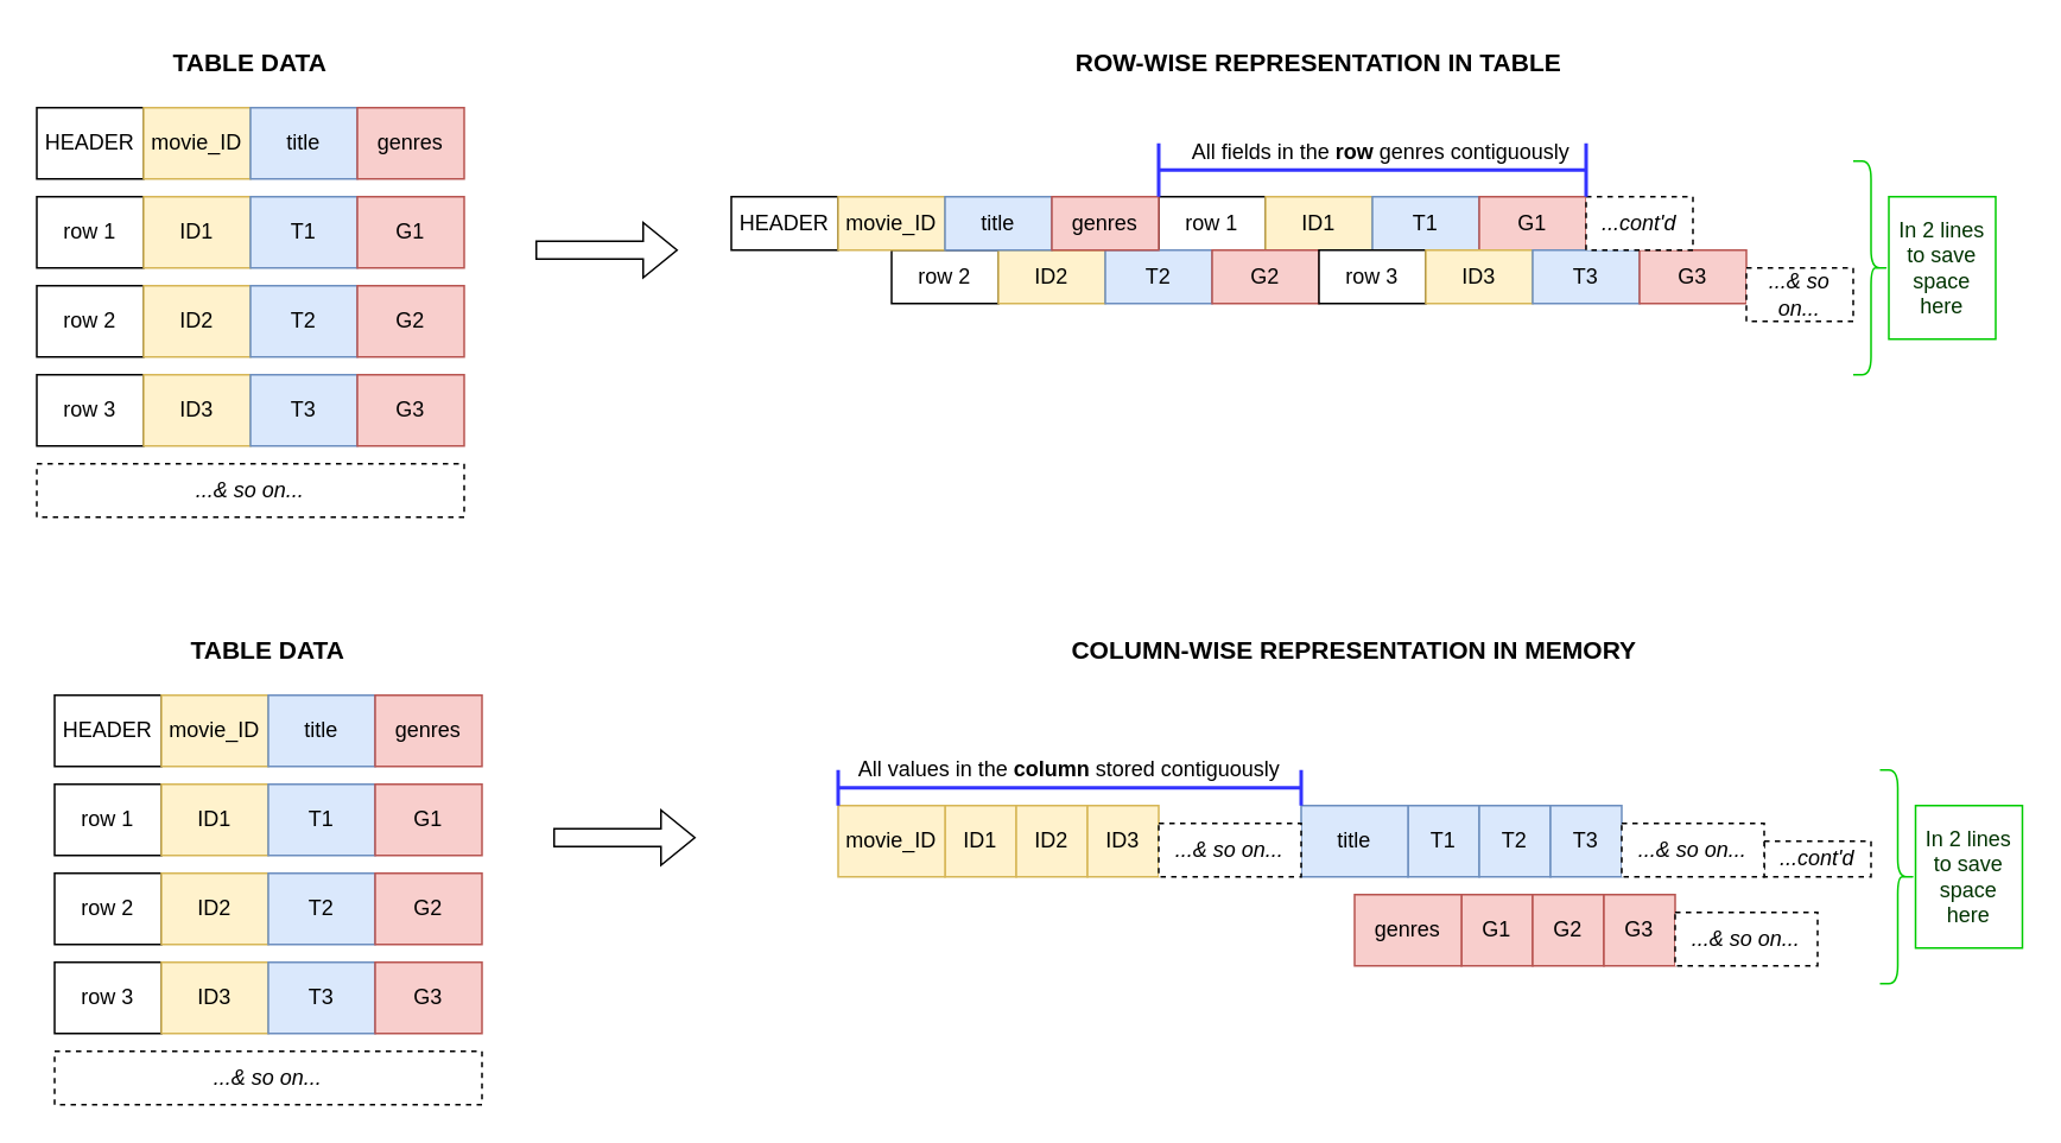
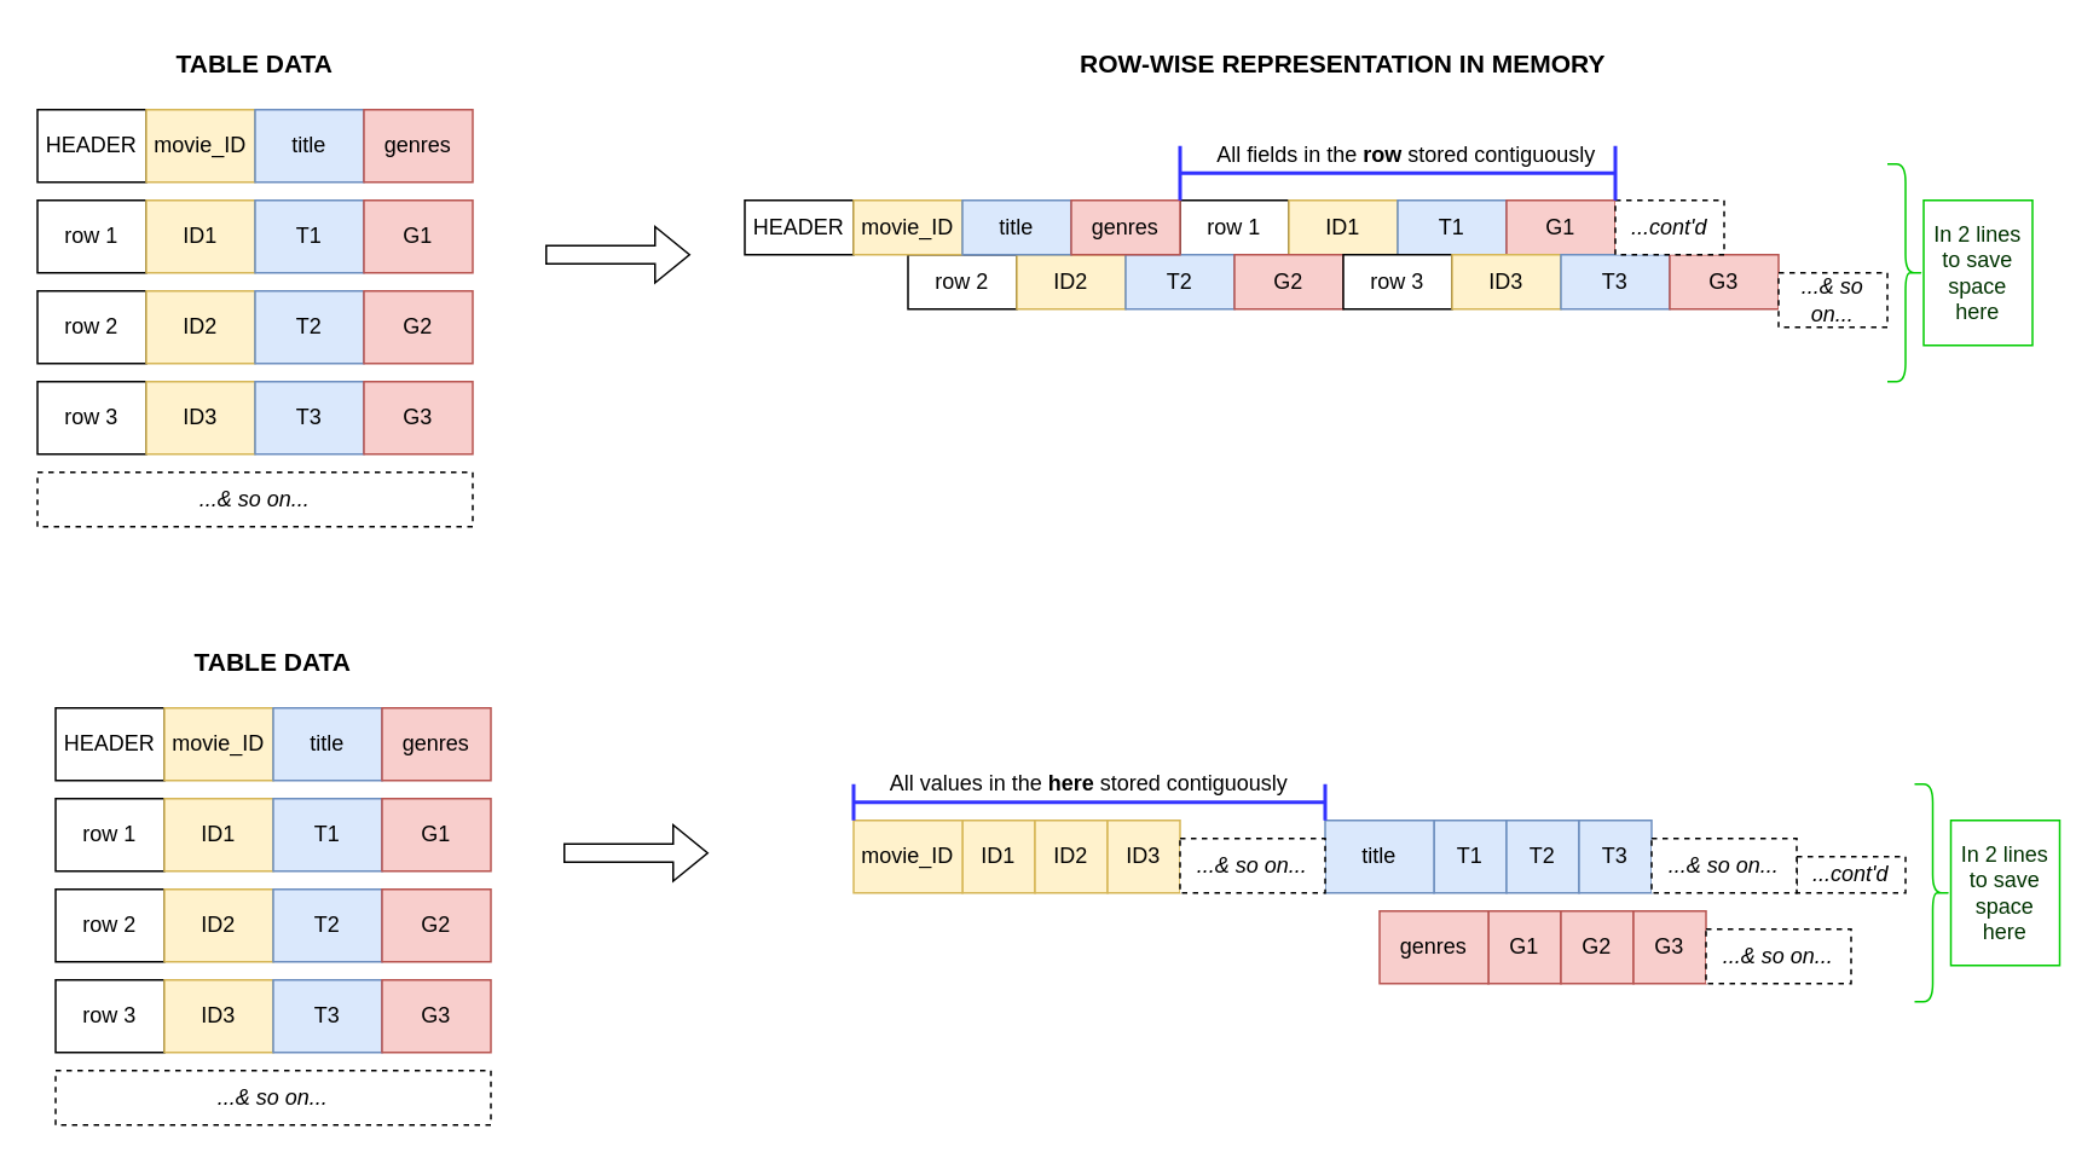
  <mxCell id="0" />
  <mxCell id="1" parent="0" />
  <mxCell id="2" value="" style="group" vertex="1" connectable="0" parent="1"><mxGeometry x="30" y="350" width="1105" height="270" as="geometry" /></mxCell>
  <mxCell id="3" value="" style="shape=flexArrow;endArrow=classic;html=1;rounded=0;" edge="1" parent="2"><mxGeometry width="50" height="50" relative="1" as="geometry"><mxPoint x="280" y="120" as="sourcePoint" /><mxPoint x="360" y="120" as="targetPoint" /></mxGeometry></mxCell>
  <mxCell id="4" value="TABLE DATA" style="text;html=1;strokeColor=none;fillColor=none;align=center;verticalAlign=middle;whiteSpace=wrap;rounded=0;fontStyle=1;fontSize=14;" vertex="1" parent="2"><mxGeometry x="60" width="120" height="30" as="geometry" /></mxCell>
- <mxCell id="5" value="COLUMN-WISE REPRESENTATION IN MEMORY" style="text;html=1;strokeColor=none;fillColor=none;align=center;verticalAlign=middle;whiteSpace=wrap;rounded=0;fontStyle=1;fontSize=14;" vertex="1" parent="2"><mxGeometry x="550" width="360" height="30" as="geometry" /></mxCell>
  <mxCell id="6" value="" style="group" vertex="1" connectable="0" parent="2"><mxGeometry x="440" y="102" width="580" height="90" as="geometry" /></mxCell>
  <mxCell id="7" value="ID1" style="rounded=0;whiteSpace=wrap;html=1;fillColor=#fff2cc;strokeColor=#d6b656;" vertex="1" parent="6"><mxGeometry x="60" width="40" height="40" as="geometry" /></mxCell>
  <mxCell id="8" value="T1" style="rounded=0;whiteSpace=wrap;html=1;fillColor=#dae8fc;strokeColor=#6c8ebf;" vertex="1" parent="6"><mxGeometry x="320" width="40" height="40" as="geometry" /></mxCell>
  <mxCell id="9" value="G1" style="rounded=0;whiteSpace=wrap;html=1;fillColor=#f8cecc;strokeColor=#b85450;" vertex="1" parent="6"><mxGeometry x="350" y="50" width="40" height="40" as="geometry" /></mxCell>
  <mxCell id="10" value="ID2" style="rounded=0;whiteSpace=wrap;html=1;fillColor=#fff2cc;strokeColor=#d6b656;" vertex="1" parent="6"><mxGeometry x="100" width="40" height="40" as="geometry" /></mxCell>
  <mxCell id="11" value="T2" style="rounded=0;whiteSpace=wrap;html=1;fillColor=#dae8fc;strokeColor=#6c8ebf;" vertex="1" parent="6"><mxGeometry x="360" width="40" height="40" as="geometry" /></mxCell>
  <mxCell id="12" value="G2" style="rounded=0;whiteSpace=wrap;html=1;fillColor=#f8cecc;strokeColor=#b85450;" vertex="1" parent="6"><mxGeometry x="390" y="50" width="40" height="40" as="geometry" /></mxCell>
  <mxCell id="13" value="ID3" style="rounded=0;whiteSpace=wrap;html=1;fillColor=#fff2cc;strokeColor=#d6b656;" vertex="1" parent="6"><mxGeometry x="140" width="40" height="40" as="geometry" /></mxCell>
  <mxCell id="14" value="T3" style="rounded=0;whiteSpace=wrap;html=1;fillColor=#dae8fc;strokeColor=#6c8ebf;" vertex="1" parent="6"><mxGeometry x="400" width="40" height="40" as="geometry" /></mxCell>
  <mxCell id="15" value="G3" style="rounded=0;whiteSpace=wrap;html=1;fillColor=#f8cecc;strokeColor=#b85450;" vertex="1" parent="6"><mxGeometry x="430" y="50" width="40" height="40" as="geometry" /></mxCell>
  <mxCell id="16" value="movie_ID" style="rounded=0;whiteSpace=wrap;html=1;fillColor=#fff2cc;strokeColor=#d6b656;" vertex="1" parent="6"><mxGeometry width="60" height="40" as="geometry" /></mxCell>
  <mxCell id="17" value="title" style="rounded=0;whiteSpace=wrap;html=1;fillColor=#dae8fc;strokeColor=#6c8ebf;" vertex="1" parent="6"><mxGeometry x="260" width="60" height="40" as="geometry" /></mxCell>
  <mxCell id="18" value="genres" style="rounded=0;whiteSpace=wrap;html=1;fillColor=#f8cecc;strokeColor=#b85450;" vertex="1" parent="6"><mxGeometry x="290" y="50" width="60" height="40" as="geometry" /></mxCell>
  <mxCell id="19" value="...&amp;amp; so on..." style="rounded=0;whiteSpace=wrap;html=1;fontStyle=2;dashed=1;" vertex="1" parent="6"><mxGeometry x="180" y="10" width="80" height="30" as="geometry" /></mxCell>
  <mxCell id="20" value="...cont'd" style="rounded=0;whiteSpace=wrap;html=1;fontStyle=2;dashed=1;" vertex="1" parent="6"><mxGeometry x="520" y="20" width="60" height="20" as="geometry" /></mxCell>
  <mxCell id="21" value="...&amp;amp; so on..." style="rounded=0;whiteSpace=wrap;html=1;fontStyle=2;dashed=1;" vertex="1" parent="6"><mxGeometry x="440" y="10" width="80" height="30" as="geometry" /></mxCell>
  <mxCell id="22" value="...&amp;amp; so on..." style="rounded=0;whiteSpace=wrap;html=1;fontStyle=2;dashed=1;" vertex="1" parent="6"><mxGeometry x="470" y="60" width="80" height="30" as="geometry" /></mxCell>
  <mxCell id="23" value="" style="group" vertex="1" connectable="0" parent="2"><mxGeometry y="40" width="240" height="230" as="geometry" /></mxCell>
  <mxCell id="24" value="row 1" style="rounded=0;whiteSpace=wrap;html=1;" vertex="1" parent="23"><mxGeometry y="50" width="60" height="40" as="geometry" /></mxCell>
  <mxCell id="25" value="ID1" style="rounded=0;whiteSpace=wrap;html=1;fillColor=#fff2cc;strokeColor=#d6b656;" vertex="1" parent="23"><mxGeometry x="60" y="50" width="60" height="40" as="geometry" /></mxCell>
  <mxCell id="26" value="T1" style="rounded=0;whiteSpace=wrap;html=1;fillColor=#dae8fc;strokeColor=#6c8ebf;" vertex="1" parent="23"><mxGeometry x="120" y="50" width="60" height="40" as="geometry" /></mxCell>
  <mxCell id="27" value="G1" style="rounded=0;whiteSpace=wrap;html=1;fillColor=#f8cecc;strokeColor=#b85450;" vertex="1" parent="23"><mxGeometry x="180" y="50" width="60" height="40" as="geometry" /></mxCell>
  <mxCell id="28" value="row 2" style="rounded=0;whiteSpace=wrap;html=1;" vertex="1" parent="23"><mxGeometry y="100" width="60" height="40" as="geometry" /></mxCell>
  <mxCell id="29" value="ID2" style="rounded=0;whiteSpace=wrap;html=1;fillColor=#fff2cc;strokeColor=#d6b656;" vertex="1" parent="23"><mxGeometry x="60" y="100" width="60" height="40" as="geometry" /></mxCell>
  <mxCell id="30" value="T2" style="rounded=0;whiteSpace=wrap;html=1;fillColor=#dae8fc;strokeColor=#6c8ebf;" vertex="1" parent="23"><mxGeometry x="120" y="100" width="60" height="40" as="geometry" /></mxCell>
  <mxCell id="31" value="G2" style="rounded=0;whiteSpace=wrap;html=1;fillColor=#f8cecc;strokeColor=#b85450;" vertex="1" parent="23"><mxGeometry x="180" y="100" width="60" height="40" as="geometry" /></mxCell>
  <mxCell id="32" value="row 3" style="rounded=0;whiteSpace=wrap;html=1;" vertex="1" parent="23"><mxGeometry y="150" width="60" height="40" as="geometry" /></mxCell>
  <mxCell id="33" value="ID3" style="rounded=0;whiteSpace=wrap;html=1;fillColor=#fff2cc;strokeColor=#d6b656;" vertex="1" parent="23"><mxGeometry x="60" y="150" width="60" height="40" as="geometry" /></mxCell>
  <mxCell id="34" value="T3" style="rounded=0;whiteSpace=wrap;html=1;fillColor=#dae8fc;strokeColor=#6c8ebf;" vertex="1" parent="23"><mxGeometry x="120" y="150" width="60" height="40" as="geometry" /></mxCell>
  <mxCell id="35" value="G3" style="rounded=0;whiteSpace=wrap;html=1;fillColor=#f8cecc;strokeColor=#b85450;" vertex="1" parent="23"><mxGeometry x="180" y="150" width="60" height="40" as="geometry" /></mxCell>
  <mxCell id="36" value="HEADER" style="rounded=0;whiteSpace=wrap;html=1;" vertex="1" parent="23"><mxGeometry width="60" height="40" as="geometry" /></mxCell>
  <mxCell id="37" value="movie_ID" style="rounded=0;whiteSpace=wrap;html=1;fillColor=#fff2cc;strokeColor=#d6b656;" vertex="1" parent="23"><mxGeometry x="60" width="60" height="40" as="geometry" /></mxCell>
  <mxCell id="38" value="title" style="rounded=0;whiteSpace=wrap;html=1;fillColor=#dae8fc;strokeColor=#6c8ebf;" vertex="1" parent="23"><mxGeometry x="120" width="60" height="40" as="geometry" /></mxCell>
  <mxCell id="39" value="genres" style="rounded=0;whiteSpace=wrap;html=1;fillColor=#f8cecc;strokeColor=#b85450;" vertex="1" parent="23"><mxGeometry x="180" width="60" height="40" as="geometry" /></mxCell>
  <mxCell id="40" value="...&amp;amp; so on..." style="rounded=0;whiteSpace=wrap;html=1;fontStyle=2;dashed=1;" vertex="1" parent="23"><mxGeometry y="200" width="240" height="30" as="geometry" /></mxCell>
  <mxCell id="41" value="" style="shape=crossbar;whiteSpace=wrap;html=1;rounded=1;strokeWidth=2;verticalAlign=top;strokeColor=#3333FF;" vertex="1" parent="2"><mxGeometry x="440" y="82" width="260" height="20" as="geometry" /></mxCell>
- <mxCell id="42" value="All values in the &lt;b&gt;column&amp;nbsp;&lt;/b&gt;stored contiguously" style="text;html=1;strokeColor=none;fillColor=none;align=center;verticalAlign=middle;whiteSpace=wrap;rounded=0;" vertex="1" parent="2"><mxGeometry x="450" y="67" width="240" height="30" as="geometry" /></mxCell>
+ <mxCell id="42" value="All values in the &lt;b&gt;here&amp;nbsp;&lt;/b&gt;stored contiguously" style="text;html=1;strokeColor=none;fillColor=none;align=center;verticalAlign=middle;whiteSpace=wrap;rounded=0;" vertex="1" parent="2"><mxGeometry x="450" y="67" width="240" height="30" as="geometry" /></mxCell>
  <mxCell id="43" value="" style="shape=curlyBracket;whiteSpace=wrap;html=1;rounded=1;flipH=1;labelPosition=right;verticalLabelPosition=middle;align=left;verticalAlign=middle;strokeColor=#00CC00;" vertex="1" parent="2"><mxGeometry x="1025" y="82" width="20" height="120" as="geometry" /></mxCell>
  <mxCell id="44" value="In 2 lines&lt;br&gt;to save space here" style="text;html=1;strokeColor=#00CC00;fillColor=none;align=center;verticalAlign=middle;whiteSpace=wrap;rounded=0;fontColor=#003300;" vertex="1" parent="2"><mxGeometry x="1045" y="102" width="60" height="80" as="geometry" /></mxCell>
  <mxCell id="45" value="" style="group" vertex="1" connectable="0" parent="1"><mxGeometry x="20" y="20" width="1100" height="270" as="geometry" /></mxCell>
  <mxCell id="46" value="" style="group" vertex="1" connectable="0" parent="45"><mxGeometry width="1020" height="270" as="geometry" /></mxCell>
  <mxCell id="47" value="" style="shape=flexArrow;endArrow=classic;html=1;rounded=0;" edge="1" parent="46"><mxGeometry width="50" height="50" relative="1" as="geometry"><mxPoint x="280" y="120" as="sourcePoint" /><mxPoint x="360" y="120" as="targetPoint" /></mxGeometry></mxCell>
  <mxCell id="48" value="row 1" style="rounded=0;whiteSpace=wrap;html=1;" vertex="1" parent="46"><mxGeometry x="630" y="90" width="60" height="30" as="geometry" /></mxCell>
  <mxCell id="49" value="ID1" style="rounded=0;whiteSpace=wrap;html=1;fillColor=#fff2cc;strokeColor=#d6b656;" vertex="1" parent="46"><mxGeometry x="690" y="90" width="60" height="30" as="geometry" /></mxCell>
  <mxCell id="50" value="T1" style="rounded=0;whiteSpace=wrap;html=1;fillColor=#dae8fc;strokeColor=#6c8ebf;" vertex="1" parent="46"><mxGeometry x="750" y="90" width="60" height="30" as="geometry" /></mxCell>
  <mxCell id="51" value="G1" style="rounded=0;whiteSpace=wrap;html=1;fillColor=#f8cecc;strokeColor=#b85450;" vertex="1" parent="46"><mxGeometry x="810" y="90" width="60" height="30" as="geometry" /></mxCell>
  <mxCell id="52" value="row 2" style="rounded=0;whiteSpace=wrap;html=1;" vertex="1" parent="46"><mxGeometry x="480" y="120" width="60" height="30" as="geometry" /></mxCell>
  <mxCell id="53" value="ID2" style="rounded=0;whiteSpace=wrap;html=1;fillColor=#fff2cc;strokeColor=#d6b656;" vertex="1" parent="46"><mxGeometry x="540" y="120" width="60" height="30" as="geometry" /></mxCell>
  <mxCell id="54" value="T2" style="rounded=0;whiteSpace=wrap;html=1;fillColor=#dae8fc;strokeColor=#6c8ebf;" vertex="1" parent="46"><mxGeometry x="600" y="120" width="60" height="30" as="geometry" /></mxCell>
  <mxCell id="55" value="G2" style="rounded=0;whiteSpace=wrap;html=1;fillColor=#f8cecc;strokeColor=#b85450;" vertex="1" parent="46"><mxGeometry x="660" y="120" width="60" height="30" as="geometry" /></mxCell>
  <mxCell id="56" value="row 3" style="rounded=0;whiteSpace=wrap;html=1;" vertex="1" parent="46"><mxGeometry x="720" y="120" width="60" height="30" as="geometry" /></mxCell>
  <mxCell id="57" value="ID3" style="rounded=0;whiteSpace=wrap;html=1;fillColor=#fff2cc;strokeColor=#d6b656;" vertex="1" parent="46"><mxGeometry x="780" y="120" width="60" height="30" as="geometry" /></mxCell>
  <mxCell id="58" value="T3" style="rounded=0;whiteSpace=wrap;html=1;fillColor=#dae8fc;strokeColor=#6c8ebf;" vertex="1" parent="46"><mxGeometry x="840" y="120" width="60" height="30" as="geometry" /></mxCell>
  <mxCell id="59" value="G3" style="rounded=0;whiteSpace=wrap;html=1;fillColor=#f8cecc;strokeColor=#b85450;" vertex="1" parent="46"><mxGeometry x="900" y="120" width="60" height="30" as="geometry" /></mxCell>
  <mxCell id="60" value="HEADER" style="rounded=0;whiteSpace=wrap;html=1;" vertex="1" parent="46"><mxGeometry x="390" y="90" width="60" height="30" as="geometry" /></mxCell>
  <mxCell id="61" value="movie_ID" style="rounded=0;whiteSpace=wrap;html=1;fillColor=#fff2cc;strokeColor=#d6b656;" vertex="1" parent="46"><mxGeometry x="450" y="90" width="60" height="30" as="geometry" /></mxCell>
  <mxCell id="62" value="title" style="rounded=0;whiteSpace=wrap;html=1;fillColor=#dae8fc;strokeColor=#6c8ebf;" vertex="1" parent="46"><mxGeometry x="510" y="90" width="60" height="30" as="geometry" /></mxCell>
  <mxCell id="63" value="genres" style="rounded=0;whiteSpace=wrap;html=1;fillColor=#f8cecc;strokeColor=#b85450;" vertex="1" parent="46"><mxGeometry x="570" y="90" width="60" height="30" as="geometry" /></mxCell>
  <mxCell id="64" value="...cont'd" style="rounded=0;whiteSpace=wrap;html=1;fontStyle=2;dashed=1;" vertex="1" parent="46"><mxGeometry x="870" y="90" width="60" height="30" as="geometry" /></mxCell>
  <mxCell id="65" value="...&amp;amp; so on..." style="rounded=0;whiteSpace=wrap;html=1;fontStyle=2;dashed=1;" vertex="1" parent="46"><mxGeometry x="960" y="130" width="60" height="30" as="geometry" /></mxCell>
  <mxCell id="66" value="row 1" style="rounded=0;whiteSpace=wrap;html=1;" vertex="1" parent="46"><mxGeometry y="90" width="60" height="40" as="geometry" /></mxCell>
  <mxCell id="67" value="ID1" style="rounded=0;whiteSpace=wrap;html=1;fillColor=#fff2cc;strokeColor=#d6b656;" vertex="1" parent="46"><mxGeometry x="60" y="90" width="60" height="40" as="geometry" /></mxCell>
  <mxCell id="68" value="T1" style="rounded=0;whiteSpace=wrap;html=1;fillColor=#dae8fc;strokeColor=#6c8ebf;" vertex="1" parent="46"><mxGeometry x="120" y="90" width="60" height="40" as="geometry" /></mxCell>
  <mxCell id="69" value="G1" style="rounded=0;whiteSpace=wrap;html=1;fillColor=#f8cecc;strokeColor=#b85450;" vertex="1" parent="46"><mxGeometry x="180" y="90" width="60" height="40" as="geometry" /></mxCell>
  <mxCell id="70" value="row 2" style="rounded=0;whiteSpace=wrap;html=1;" vertex="1" parent="46"><mxGeometry y="140" width="60" height="40" as="geometry" /></mxCell>
  <mxCell id="71" value="ID2" style="rounded=0;whiteSpace=wrap;html=1;fillColor=#fff2cc;strokeColor=#d6b656;" vertex="1" parent="46"><mxGeometry x="60" y="140" width="60" height="40" as="geometry" /></mxCell>
  <mxCell id="72" value="T2" style="rounded=0;whiteSpace=wrap;html=1;fillColor=#dae8fc;strokeColor=#6c8ebf;" vertex="1" parent="46"><mxGeometry x="120" y="140" width="60" height="40" as="geometry" /></mxCell>
  <mxCell id="73" value="G2" style="rounded=0;whiteSpace=wrap;html=1;fillColor=#f8cecc;strokeColor=#b85450;" vertex="1" parent="46"><mxGeometry x="180" y="140" width="60" height="40" as="geometry" /></mxCell>
  <mxCell id="74" value="row 3" style="rounded=0;whiteSpace=wrap;html=1;" vertex="1" parent="46"><mxGeometry y="190" width="60" height="40" as="geometry" /></mxCell>
  <mxCell id="75" value="ID3" style="rounded=0;whiteSpace=wrap;html=1;fillColor=#fff2cc;strokeColor=#d6b656;" vertex="1" parent="46"><mxGeometry x="60" y="190" width="60" height="40" as="geometry" /></mxCell>
  <mxCell id="76" value="T3" style="rounded=0;whiteSpace=wrap;html=1;fillColor=#dae8fc;strokeColor=#6c8ebf;" vertex="1" parent="46"><mxGeometry x="120" y="190" width="60" height="40" as="geometry" /></mxCell>
  <mxCell id="77" value="G3" style="rounded=0;whiteSpace=wrap;html=1;fillColor=#f8cecc;strokeColor=#b85450;" vertex="1" parent="46"><mxGeometry x="180" y="190" width="60" height="40" as="geometry" /></mxCell>
  <mxCell id="78" value="HEADER" style="rounded=0;whiteSpace=wrap;html=1;" vertex="1" parent="46"><mxGeometry y="40" width="60" height="40" as="geometry" /></mxCell>
  <mxCell id="79" value="movie_ID" style="rounded=0;whiteSpace=wrap;html=1;fillColor=#fff2cc;strokeColor=#d6b656;" vertex="1" parent="46"><mxGeometry x="60" y="40" width="60" height="40" as="geometry" /></mxCell>
  <mxCell id="80" value="title" style="rounded=0;whiteSpace=wrap;html=1;fillColor=#dae8fc;strokeColor=#6c8ebf;" vertex="1" parent="46"><mxGeometry x="120" y="40" width="60" height="40" as="geometry" /></mxCell>
  <mxCell id="81" value="genres" style="rounded=0;whiteSpace=wrap;html=1;fillColor=#f8cecc;strokeColor=#b85450;" vertex="1" parent="46"><mxGeometry x="180" y="40" width="60" height="40" as="geometry" /></mxCell>
  <mxCell id="82" value="...&amp;amp; so on..." style="rounded=0;whiteSpace=wrap;html=1;fontStyle=2;dashed=1;" vertex="1" parent="46"><mxGeometry y="240" width="240" height="30" as="geometry" /></mxCell>
  <mxCell id="83" value="TABLE DATA" style="text;html=1;strokeColor=none;fillColor=none;align=center;verticalAlign=middle;whiteSpace=wrap;rounded=0;fontStyle=1;fontSize=14;" vertex="1" parent="46"><mxGeometry x="60" width="120" height="30" as="geometry" /></mxCell>
- <mxCell id="84" value="ROW-WISE REPRESENTATION IN TABLE" style="text;html=1;strokeColor=none;fillColor=none;align=center;verticalAlign=middle;whiteSpace=wrap;rounded=0;fontStyle=1;fontSize=14;" vertex="1" parent="46"><mxGeometry x="540" width="360" height="30" as="geometry" /></mxCell>
+ <mxCell id="84" value="ROW-WISE REPRESENTATION IN MEMORY" style="text;html=1;strokeColor=none;fillColor=none;align=center;verticalAlign=middle;whiteSpace=wrap;rounded=0;fontStyle=1;fontSize=14;" vertex="1" parent="46"><mxGeometry x="540" width="360" height="30" as="geometry" /></mxCell>
  <mxCell id="85" value="" style="shape=crossbar;whiteSpace=wrap;html=1;rounded=1;strokeWidth=2;verticalAlign=top;strokeColor=#3333FF;" vertex="1" parent="46"><mxGeometry x="630" y="60" width="240" height="30" as="geometry" /></mxCell>
- <mxCell id="86" value="All fields in the &lt;b&gt;row&lt;/b&gt; genres contiguously" style="text;html=1;strokeColor=none;fillColor=none;align=center;verticalAlign=middle;whiteSpace=wrap;rounded=0;" vertex="1" parent="46"><mxGeometry x="640" y="50" width="230" height="30" as="geometry" /></mxCell>
+ <mxCell id="86" value="All fields in the &lt;b&gt;row&lt;/b&gt; stored contiguously" style="text;html=1;strokeColor=none;fillColor=none;align=center;verticalAlign=middle;whiteSpace=wrap;rounded=0;" vertex="1" parent="46"><mxGeometry x="640" y="50" width="230" height="30" as="geometry" /></mxCell>
  <mxCell id="87" value="" style="shape=curlyBracket;whiteSpace=wrap;html=1;rounded=1;flipH=1;labelPosition=right;verticalLabelPosition=middle;align=left;verticalAlign=middle;strokeColor=#00CC00;" vertex="1" parent="45"><mxGeometry x="1020" y="70" width="20" height="120" as="geometry" /></mxCell>
  <mxCell id="88" value="In 2 lines&lt;br&gt;to save space here" style="text;html=1;strokeColor=#00CC00;fillColor=none;align=center;verticalAlign=middle;whiteSpace=wrap;rounded=0;fontColor=#003300;" vertex="1" parent="45"><mxGeometry x="1040" y="90" width="60" height="80" as="geometry" /></mxCell>
